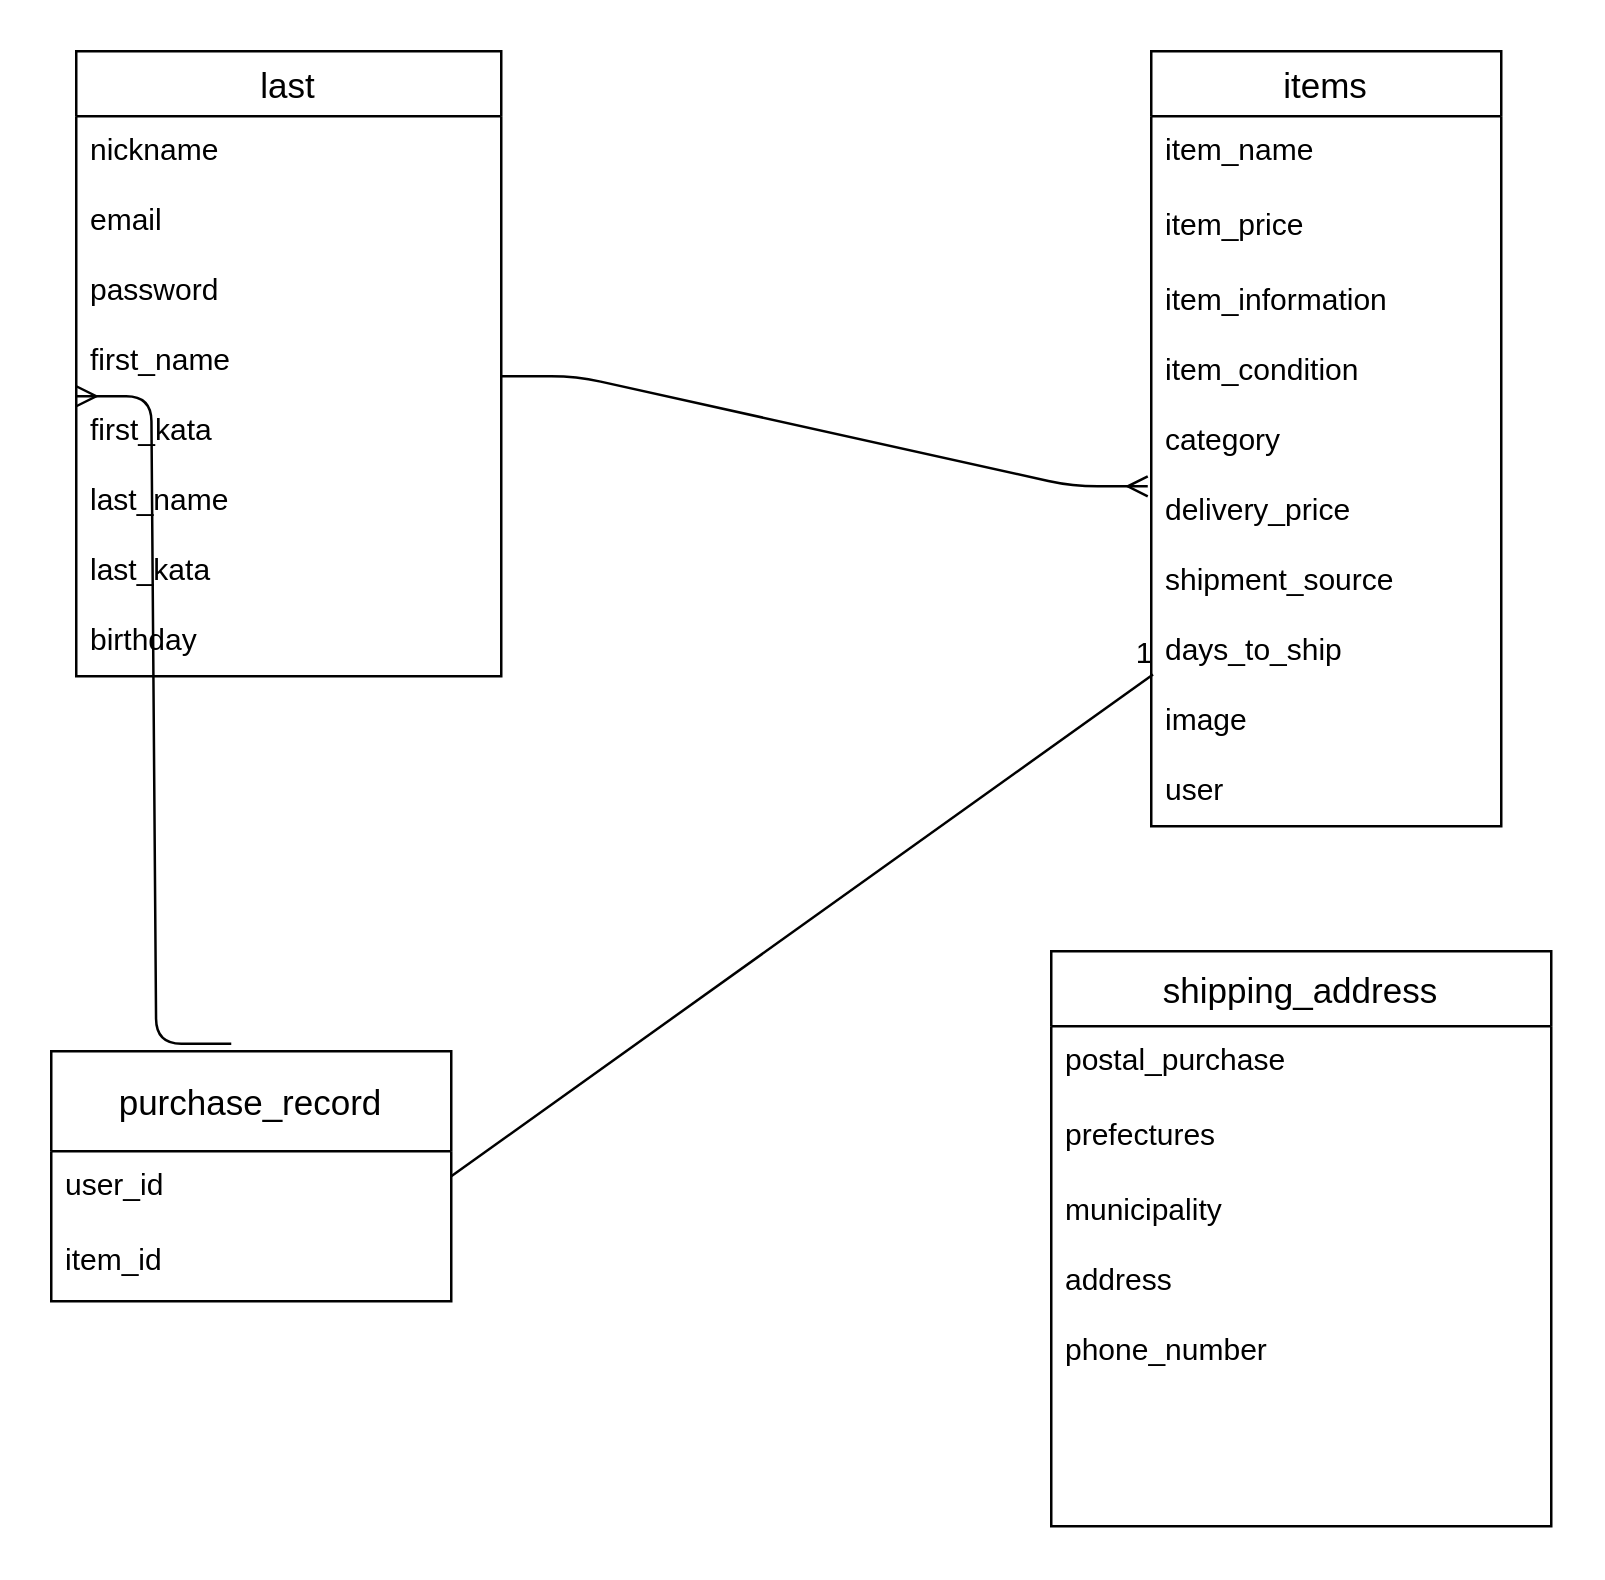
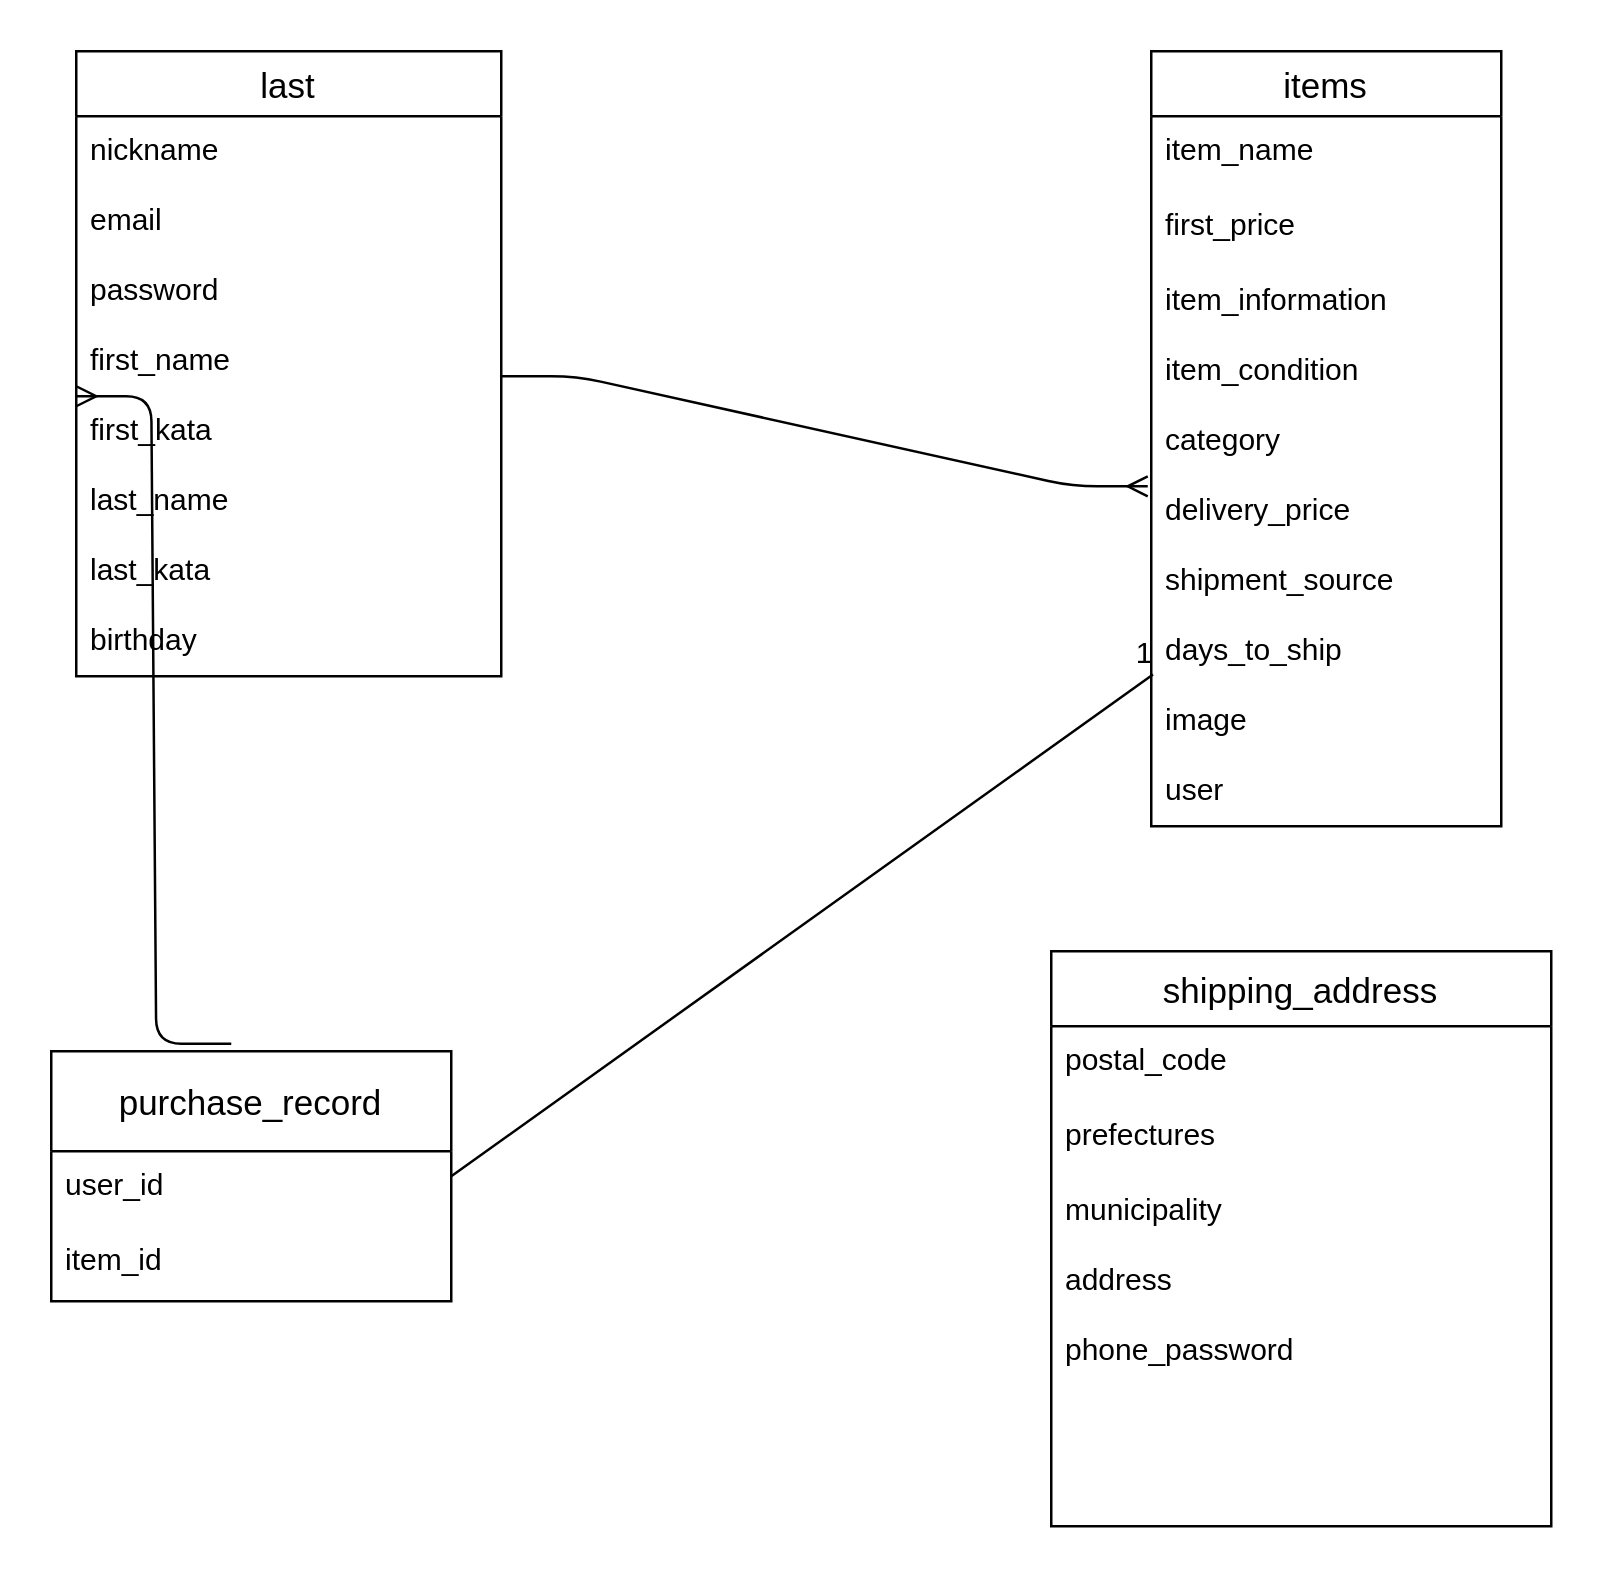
  <mxCell id="0" />
  <mxCell id="1" parent="0" />
  <mxCell id="2" value="shipping_address" style="swimlane;fontStyle=0;childLayout=stackLayout;horizontal=1;startSize=30;horizontalStack=0;resizeParent=1;resizeParentMax=0;resizeLast=0;collapsible=1;marginBottom=0;align=center;fontSize=14;" vertex="1" parent="1"><mxGeometry x="420" y="380" width="200" height="230" as="geometry" /></mxCell>
- <mxCell id="3" value="postal_purchase&#10;" style="text;strokeColor=none;fillColor=none;spacingLeft=4;spacingRight=4;overflow=hidden;rotatable=0;points=[[0,0.5],[1,0.5]];portConstraint=eastwest;fontSize=12;" vertex="1" parent="2"><mxGeometry y="30" width="200" height="30" as="geometry" /></mxCell>
+ <mxCell id="3" value="postal_code&#10;" style="text;strokeColor=none;fillColor=none;spacingLeft=4;spacingRight=4;overflow=hidden;rotatable=0;points=[[0,0.5],[1,0.5]];portConstraint=eastwest;fontSize=12;" vertex="1" parent="2"><mxGeometry y="30" width="200" height="30" as="geometry" /></mxCell>
  <mxCell id="4" value="prefectures" style="text;strokeColor=none;fillColor=none;spacingLeft=4;spacingRight=4;overflow=hidden;rotatable=0;points=[[0,0.5],[1,0.5]];portConstraint=eastwest;fontSize=12;" vertex="1" parent="2"><mxGeometry y="60" width="200" height="30" as="geometry" /></mxCell>
- <mxCell id="5" value="municipality&#10;&#10;address&#10;&#10;phone_number" style="text;strokeColor=none;fillColor=none;spacingLeft=4;spacingRight=4;overflow=hidden;rotatable=0;points=[[0,0.5],[1,0.5]];portConstraint=eastwest;fontSize=12;" vertex="1" parent="2"><mxGeometry y="90" width="200" height="140" as="geometry" /></mxCell>
+ <mxCell id="5" value="municipality&#10;&#10;address&#10;&#10;phone_password" style="text;strokeColor=none;fillColor=none;spacingLeft=4;spacingRight=4;overflow=hidden;rotatable=0;points=[[0,0.5],[1,0.5]];portConstraint=eastwest;fontSize=12;" vertex="1" parent="2"><mxGeometry y="90" width="200" height="140" as="geometry" /></mxCell>
  <mxCell id="6" value="last" style="swimlane;fontStyle=0;childLayout=stackLayout;horizontal=1;startSize=26;horizontalStack=0;resizeParent=1;resizeParentMax=0;resizeLast=0;collapsible=1;marginBottom=0;align=center;fontSize=14;" vertex="1" parent="1"><mxGeometry x="30" y="20" width="170" height="250" as="geometry" /></mxCell>
  <mxCell id="7" value="nickname&#10;&#10;email&#10;&#10;password&#10;&#10;first_name&#10;&#10;first_kata&#10;&#10;last_name&#10;&#10;last_kata&#10;&#10;birthday&#10;&#10;" style="text;strokeColor=none;fillColor=none;spacingLeft=4;spacingRight=4;overflow=hidden;rotatable=0;points=[[0,0.5],[1,0.5]];portConstraint=eastwest;fontSize=12;" vertex="1" parent="6"><mxGeometry y="26" width="170" height="224" as="geometry" /></mxCell>
  <mxCell id="8" value="" style="edgeStyle=entityRelationEdgeStyle;fontSize=12;html=1;endArrow=ERmany;entryX=-0.01;entryY=0.393;entryDx=0;entryDy=0;entryPerimeter=0;" edge="1" parent="1" target="15"><mxGeometry width="100" height="100" relative="1" as="geometry"><mxPoint x="200" y="150" as="sourcePoint" /><mxPoint x="300" y="50" as="targetPoint" /></mxGeometry></mxCell>
  <mxCell id="9" value="" style="edgeStyle=entityRelationEdgeStyle;fontSize=12;html=1;endArrow=ERmany;entryX=0;entryY=0.5;entryDx=0;entryDy=0;exitX=0.45;exitY=-0.03;exitDx=0;exitDy=0;exitPerimeter=0;" edge="1" parent="1" source="16" target="7"><mxGeometry width="100" height="100" relative="1" as="geometry"><mxPoint x="200" y="450" as="sourcePoint" /><mxPoint x="300" y="350" as="targetPoint" /></mxGeometry></mxCell>
  <mxCell id="10" value="" style="endArrow=none;html=1;rounded=0;entryX=0.005;entryY=0.729;entryDx=0;entryDy=0;entryPerimeter=0;exitX=1;exitY=0.5;exitDx=0;exitDy=0;" edge="1" parent="1" source="16" target="15"><mxGeometry relative="1" as="geometry"><mxPoint x="110" y="300" as="sourcePoint" /><mxPoint x="270" y="300" as="targetPoint" /><Array as="points" /></mxGeometry></mxCell>
  <mxCell id="11" value="1" style="resizable=0;html=1;align=right;verticalAlign=bottom;" connectable="0" vertex="1" parent="10"><mxGeometry x="1" relative="1" as="geometry" /></mxCell>
  <mxCell id="12" value="items" style="swimlane;fontStyle=0;childLayout=stackLayout;horizontal=1;startSize=26;horizontalStack=0;resizeParent=1;resizeParentMax=0;resizeLast=0;collapsible=1;marginBottom=0;align=center;fontSize=14;" vertex="1" parent="1"><mxGeometry x="460" y="20" width="140" height="310" as="geometry" /></mxCell>
  <mxCell id="13" value="item_name&#10;" style="text;strokeColor=none;fillColor=none;spacingLeft=4;spacingRight=4;overflow=hidden;rotatable=0;points=[[0,0.5],[1,0.5]];portConstraint=eastwest;fontSize=12;" vertex="1" parent="12"><mxGeometry y="26" width="140" height="30" as="geometry" /></mxCell>
- <mxCell id="14" value="item_price&#10;&#10;" style="text;strokeColor=none;fillColor=none;spacingLeft=4;spacingRight=4;overflow=hidden;rotatable=0;points=[[0,0.5],[1,0.5]];portConstraint=eastwest;fontSize=12;" vertex="1" parent="12"><mxGeometry y="56" width="140" height="30" as="geometry" /></mxCell>
+ <mxCell id="14" value="first_price&#10;&#10;" style="text;strokeColor=none;fillColor=none;spacingLeft=4;spacingRight=4;overflow=hidden;rotatable=0;points=[[0,0.5],[1,0.5]];portConstraint=eastwest;fontSize=12;" vertex="1" parent="12"><mxGeometry y="56" width="140" height="30" as="geometry" /></mxCell>
  <mxCell id="15" value="item_information&#10;&#10;item_condition&#10;&#10;category&#10;&#10;delivery_price&#10;&#10;shipment_source&#10;&#10;days_to_ship&#10;&#10;image&#10;&#10;user&#10;" style="text;strokeColor=none;fillColor=none;spacingLeft=4;spacingRight=4;overflow=hidden;rotatable=0;points=[[0,0.5],[1,0.5]];portConstraint=eastwest;fontSize=12;" vertex="1" parent="12"><mxGeometry y="86" width="140" height="224" as="geometry" /></mxCell>
  <mxCell id="16" value="purchase_record" style="swimlane;fontStyle=0;childLayout=stackLayout;horizontal=1;startSize=40;horizontalStack=0;resizeParent=1;resizeParentMax=0;resizeLast=0;collapsible=1;marginBottom=0;align=center;fontSize=14;" vertex="1" parent="1"><mxGeometry x="20" y="420" width="160" height="100" as="geometry" /></mxCell>
  <mxCell id="17" value="user_id&#10;" style="text;strokeColor=none;fillColor=none;spacingLeft=4;spacingRight=4;overflow=hidden;rotatable=0;points=[[0,0.5],[1,0.5]];portConstraint=eastwest;fontSize=12;" vertex="1" parent="16"><mxGeometry y="40" width="160" height="30" as="geometry" /></mxCell>
  <mxCell id="18" value="item_id&#10;&#10;" style="text;strokeColor=none;fillColor=none;spacingLeft=4;spacingRight=4;overflow=hidden;rotatable=0;points=[[0,0.5],[1,0.5]];portConstraint=eastwest;fontSize=12;" vertex="1" parent="16"><mxGeometry y="70" width="160" height="30" as="geometry" /></mxCell>
